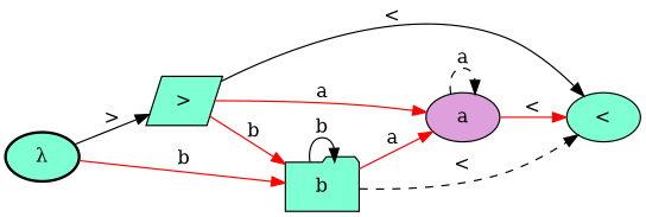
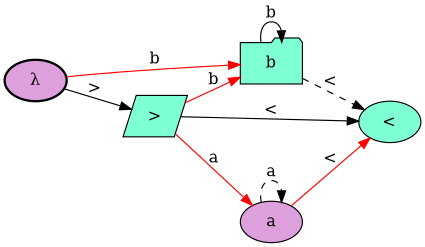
  digraph {
    rankdir=LR
    node [fillcolor=aquamarine shape=ellipse style=filled]
    edge [color=black style=solid]
    n1 [label=b shape=folder]
    n2 [label="<"]
    n3 [fillcolor=plum label=a]
    n4 [label=">" shape=parallelogram]
-   n5 [label="λ" style="bold,filled"]
+   n5 [fillcolor=plum label="λ" style="bold,filled"]
    n1 -> n1 [label=b]
    n1 -> n2 [label="<" style=dashed]
-   n1 -> n3 [color=red label=a]
    n3 -> n2 [color=red label="<"]
    n3 -> n3 [label=a style=dashed]
    n4 -> n1 [color=red label=b]
    n4 -> n2 [label="<"]
    n4 -> n3 [color=red label=a]
    n5 -> n1 [color=red label=b]
    n5 -> n4 [label=">"]
  }
